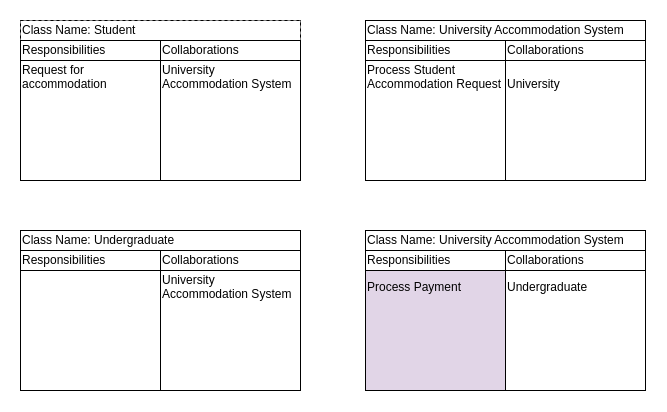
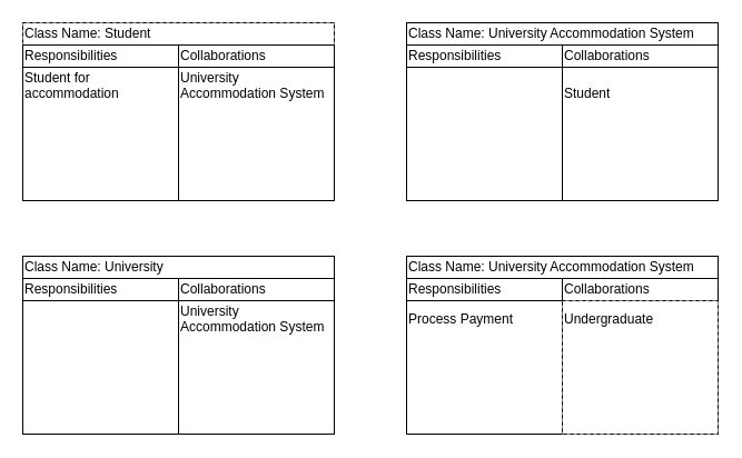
  <mxCell id="0" />
  <mxCell id="1" parent="0" />
  <mxCell id="2" value="" style="group" vertex="1" connectable="0" parent="1"><mxGeometry x="365" y="20" width="280" height="160" as="geometry" /></mxCell>
  <mxCell id="3" value="" style="rounded=0;whiteSpace=wrap;html=1;" vertex="1" parent="2"><mxGeometry width="280" height="160" as="geometry" /></mxCell>
  <mxCell id="4" value="Class Name: University Accommodation System" style="rounded=0;whiteSpace=wrap;html=1;align=left;" vertex="1" parent="2"><mxGeometry width="280" height="20" as="geometry" /></mxCell>
  <mxCell id="5" value="Responsibilities" style="rounded=0;whiteSpace=wrap;html=1;align=left;" vertex="1" parent="2"><mxGeometry y="20" width="140" height="20" as="geometry" /></mxCell>
  <mxCell id="6" value="Collaborations" style="rounded=0;whiteSpace=wrap;html=1;align=left;" vertex="1" parent="2"><mxGeometry x="140" y="20" width="140" height="20" as="geometry" /></mxCell>
- <mxCell id="7" value="&lt;div&gt;Process Student Accommodation Request&lt;/div&gt;&lt;div&gt;&lt;br&gt;&lt;/div&gt;&lt;div&gt;&lt;br&gt;&lt;/div&gt;&lt;div&gt;&lt;br&gt;&lt;/div&gt;&lt;div&gt;&lt;br&gt;&lt;/div&gt;&lt;div&gt;&lt;br&gt;&lt;/div&gt;&lt;div&gt;&lt;br&gt;&lt;/div&gt;" style="rounded=0;whiteSpace=wrap;html=1;align=left;" vertex="1" parent="2"><mxGeometry y="40" width="140" height="120" as="geometry" /></mxCell>
- <mxCell id="8" value="University&lt;div&gt;&lt;br&gt;&lt;/div&gt;&lt;div&gt;&lt;br&gt;&lt;/div&gt;&lt;div&gt;&lt;br&gt;&lt;/div&gt;&lt;div&gt;&lt;br&gt;&lt;/div&gt;&lt;div&gt;&lt;br&gt;&lt;/div&gt;" style="rounded=0;whiteSpace=wrap;html=1;align=left;" vertex="1" parent="2"><mxGeometry x="140" y="40" width="140" height="120" as="geometry" /></mxCell>
+ <mxCell id="8" value="Student&lt;div&gt;&lt;br&gt;&lt;/div&gt;&lt;div&gt;&lt;br&gt;&lt;/div&gt;&lt;div&gt;&lt;br&gt;&lt;/div&gt;&lt;div&gt;&lt;br&gt;&lt;/div&gt;&lt;div&gt;&lt;br&gt;&lt;/div&gt;" style="rounded=0;whiteSpace=wrap;html=1;align=left;" vertex="1" parent="2"><mxGeometry x="140" y="40" width="140" height="120" as="geometry" /></mxCell>
  <mxCell id="9" value="" style="group" vertex="1" connectable="0" parent="1"><mxGeometry x="20" y="20" width="280" height="160" as="geometry" /></mxCell>
  <mxCell id="10" value="" style="rounded=0;whiteSpace=wrap;html=1;" vertex="1" parent="9"><mxGeometry width="280" height="160" as="geometry" /></mxCell>
  <mxCell id="11" value="Class Name: Student" style="rounded=0;whiteSpace=wrap;html=1;align=left;dashed=1;" vertex="1" parent="9"><mxGeometry width="280" height="20" as="geometry" /></mxCell>
  <mxCell id="12" value="Responsibilities" style="rounded=0;whiteSpace=wrap;html=1;align=left;" vertex="1" parent="9"><mxGeometry y="20" width="140" height="20" as="geometry" /></mxCell>
  <mxCell id="13" value="Collaborations" style="rounded=0;whiteSpace=wrap;html=1;align=left;" vertex="1" parent="9"><mxGeometry x="140" y="20" width="140" height="20" as="geometry" /></mxCell>
- <mxCell id="14" value="&lt;div&gt;Request for accommodation&lt;/div&gt;&lt;div&gt;&lt;br&gt;&lt;/div&gt;&lt;div&gt;&lt;br&gt;&lt;/div&gt;&lt;div&gt;&lt;br&gt;&lt;/div&gt;&lt;div&gt;&lt;br&gt;&lt;/div&gt;&lt;div&gt;&lt;br&gt;&lt;/div&gt;&lt;div&gt;&lt;br&gt;&lt;/div&gt;" style="rounded=0;whiteSpace=wrap;html=1;align=left;" vertex="1" parent="9"><mxGeometry y="40" width="140" height="120" as="geometry" /></mxCell>
+ <mxCell id="14" value="&lt;div&gt;Student for accommodation&lt;/div&gt;&lt;div&gt;&lt;br&gt;&lt;/div&gt;&lt;div&gt;&lt;br&gt;&lt;/div&gt;&lt;div&gt;&lt;br&gt;&lt;/div&gt;&lt;div&gt;&lt;br&gt;&lt;/div&gt;&lt;div&gt;&lt;br&gt;&lt;/div&gt;&lt;div&gt;&lt;br&gt;&lt;/div&gt;" style="rounded=0;whiteSpace=wrap;html=1;align=left;" vertex="1" parent="9"><mxGeometry y="40" width="140" height="120" as="geometry" /></mxCell>
  <mxCell id="15" value="University Accommodation System&lt;div&gt;&lt;br&gt;&lt;div&gt;&lt;br&gt;&lt;/div&gt;&lt;div&gt;&lt;br&gt;&lt;/div&gt;&lt;div&gt;&lt;br&gt;&lt;/div&gt;&lt;div&gt;&lt;br&gt;&lt;/div&gt;&lt;div&gt;&lt;br&gt;&lt;/div&gt;&lt;/div&gt;" style="rounded=0;whiteSpace=wrap;html=1;align=left;" vertex="1" parent="9"><mxGeometry x="140" y="40" width="140" height="120" as="geometry" /></mxCell>
  <mxCell id="16" value="" style="group" vertex="1" connectable="0" parent="1"><mxGeometry x="365" y="230" width="280" height="160" as="geometry" /></mxCell>
  <mxCell id="17" value="" style="rounded=0;whiteSpace=wrap;html=1;" vertex="1" parent="16"><mxGeometry width="280" height="160" as="geometry" /></mxCell>
  <mxCell id="18" value="Class Name: University Accommodation System" style="rounded=0;whiteSpace=wrap;html=1;align=left;" vertex="1" parent="16"><mxGeometry width="280" height="20" as="geometry" /></mxCell>
  <mxCell id="19" value="Responsibilities" style="rounded=0;whiteSpace=wrap;html=1;align=left;" vertex="1" parent="16"><mxGeometry y="20" width="140" height="20" as="geometry" /></mxCell>
  <mxCell id="20" value="Collaborations" style="rounded=0;whiteSpace=wrap;html=1;align=left;" vertex="1" parent="16"><mxGeometry x="140" y="20" width="140" height="20" as="geometry" /></mxCell>
- <mxCell id="21" value="&lt;div&gt;Process Payment&lt;/div&gt;&lt;div&gt;&lt;br&gt;&lt;/div&gt;&lt;div&gt;&lt;br&gt;&lt;/div&gt;&lt;div&gt;&lt;br&gt;&lt;/div&gt;&lt;div&gt;&lt;br&gt;&lt;/div&gt;&lt;div&gt;&lt;br&gt;&lt;/div&gt;&lt;div&gt;&lt;br&gt;&lt;/div&gt;" style="rounded=0;whiteSpace=wrap;html=1;align=left;fillColor=#e1d5e7;" vertex="1" parent="16"><mxGeometry y="40" width="140" height="120" as="geometry" /></mxCell>
- <mxCell id="22" value="Undergraduate&lt;br&gt;&lt;div&gt;&lt;br&gt;&lt;/div&gt;&lt;div&gt;&lt;br&gt;&lt;/div&gt;&lt;div&gt;&lt;br&gt;&lt;/div&gt;&lt;div&gt;&lt;br&gt;&lt;/div&gt;&lt;div&gt;&lt;br&gt;&lt;/div&gt;&lt;div&gt;&lt;br&gt;&lt;/div&gt;" style="rounded=0;whiteSpace=wrap;html=1;align=left;" vertex="1" parent="16"><mxGeometry x="140" y="40" width="140" height="120" as="geometry" /></mxCell>
+ <mxCell id="21" value="&lt;div&gt;Process Payment&lt;/div&gt;&lt;div&gt;&lt;br&gt;&lt;/div&gt;&lt;div&gt;&lt;br&gt;&lt;/div&gt;&lt;div&gt;&lt;br&gt;&lt;/div&gt;&lt;div&gt;&lt;br&gt;&lt;/div&gt;&lt;div&gt;&lt;br&gt;&lt;/div&gt;&lt;div&gt;&lt;br&gt;&lt;/div&gt;" style="rounded=0;whiteSpace=wrap;html=1;align=left;" vertex="1" parent="16"><mxGeometry y="40" width="140" height="120" as="geometry" /></mxCell>
+ <mxCell id="22" value="Undergraduate&lt;br&gt;&lt;div&gt;&lt;br&gt;&lt;/div&gt;&lt;div&gt;&lt;br&gt;&lt;/div&gt;&lt;div&gt;&lt;br&gt;&lt;/div&gt;&lt;div&gt;&lt;br&gt;&lt;/div&gt;&lt;div&gt;&lt;br&gt;&lt;/div&gt;&lt;div&gt;&lt;br&gt;&lt;/div&gt;" style="rounded=0;whiteSpace=wrap;html=1;align=left;dashed=1;" vertex="1" parent="16"><mxGeometry x="140" y="40" width="140" height="120" as="geometry" /></mxCell>
  <mxCell id="23" value="" style="group" vertex="1" connectable="0" parent="1"><mxGeometry x="20" y="230" width="280" height="160" as="geometry" /></mxCell>
  <mxCell id="24" value="" style="rounded=0;whiteSpace=wrap;html=1;" vertex="1" parent="23"><mxGeometry width="280" height="160" as="geometry" /></mxCell>
- <mxCell id="25" value="Class Name: Undergraduate" style="rounded=0;whiteSpace=wrap;html=1;align=left;" vertex="1" parent="23"><mxGeometry width="280" height="20" as="geometry" /></mxCell>
+ <mxCell id="25" value="Class Name: University" style="rounded=0;whiteSpace=wrap;html=1;align=left;" vertex="1" parent="23"><mxGeometry width="280" height="20" as="geometry" /></mxCell>
  <mxCell id="26" value="Responsibilities" style="rounded=0;whiteSpace=wrap;html=1;align=left;" vertex="1" parent="23"><mxGeometry y="20" width="140" height="20" as="geometry" /></mxCell>
  <mxCell id="27" value="Collaborations" style="rounded=0;whiteSpace=wrap;html=1;align=left;" vertex="1" parent="23"><mxGeometry x="140" y="20" width="140" height="20" as="geometry" /></mxCell>
  <mxCell id="28" value="University Accommodation System&lt;div&gt;&lt;br&gt;&lt;div&gt;&lt;br&gt;&lt;/div&gt;&lt;div&gt;&lt;br&gt;&lt;/div&gt;&lt;div&gt;&lt;br&gt;&lt;/div&gt;&lt;div&gt;&lt;br&gt;&lt;/div&gt;&lt;div&gt;&lt;br&gt;&lt;/div&gt;&lt;/div&gt;" style="rounded=0;whiteSpace=wrap;html=1;align=left;" vertex="1" parent="23"><mxGeometry x="140" y="40" width="140" height="120" as="geometry" /></mxCell>
